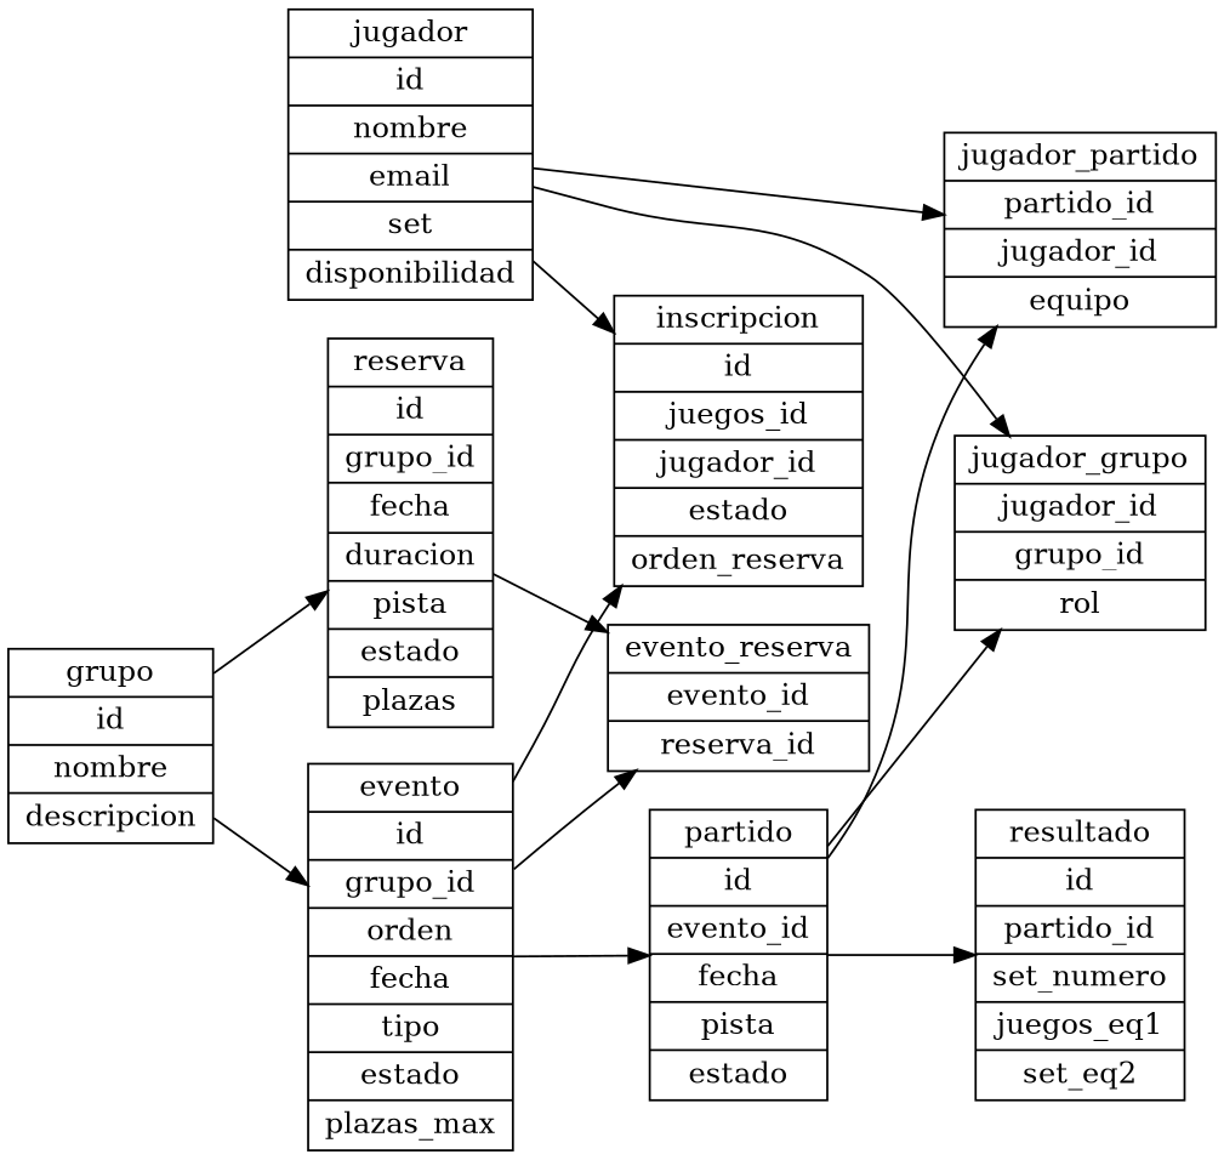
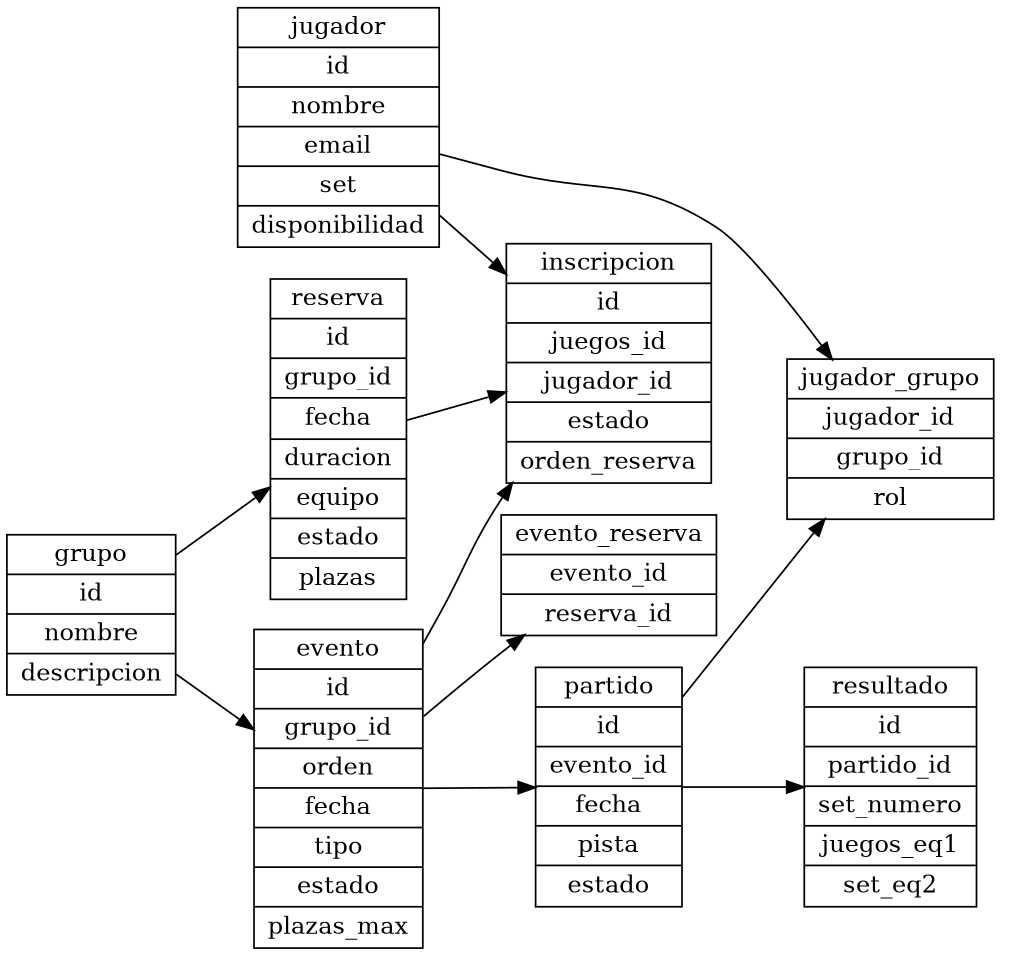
  digraph {
    rankdir=LR
    node [shape=record]
    n1 [label="jugador | id | nombre | email | set | disponibilidad"]
    n2 [label="jugador_grupo | jugador_id | grupo_id | rol"]
    n3 [label="inscripcion | id | juegos_id | jugador_id | estado | orden_reserva"]
-   n4 [label="jugador_partido | partido_id | jugador_id | equipo"]
    n5 [label="grupo | id | nombre | descripcion"]
-   n6 [label="reserva | id | grupo_id | fecha | duracion | pista | estado | plazas"]
+   n6 [label="reserva | id | grupo_id | fecha | duracion | equipo | estado | plazas"]
    n7 [label="evento | id | grupo_id | orden | fecha | tipo | estado | plazas_max"]
    n8 [label="evento_reserva | evento_id | reserva_id"]
    n9 [label="partido | id | evento_id | fecha | pista | estado"]
    n10 [label="resultado | id | partido_id | set_numero | juegos_eq1 | set_eq2"]
    n1 -> n2
    n1 -> n3
-   n1 -> n4
    n5 -> n6
    n5 -> n7
-   n6 -> n8
+   n6 -> n3
    n7 -> n3
    n7 -> n8
    n7 -> n9
    n9 -> n2
-   n9 -> n4
    n9 -> n10
  }
